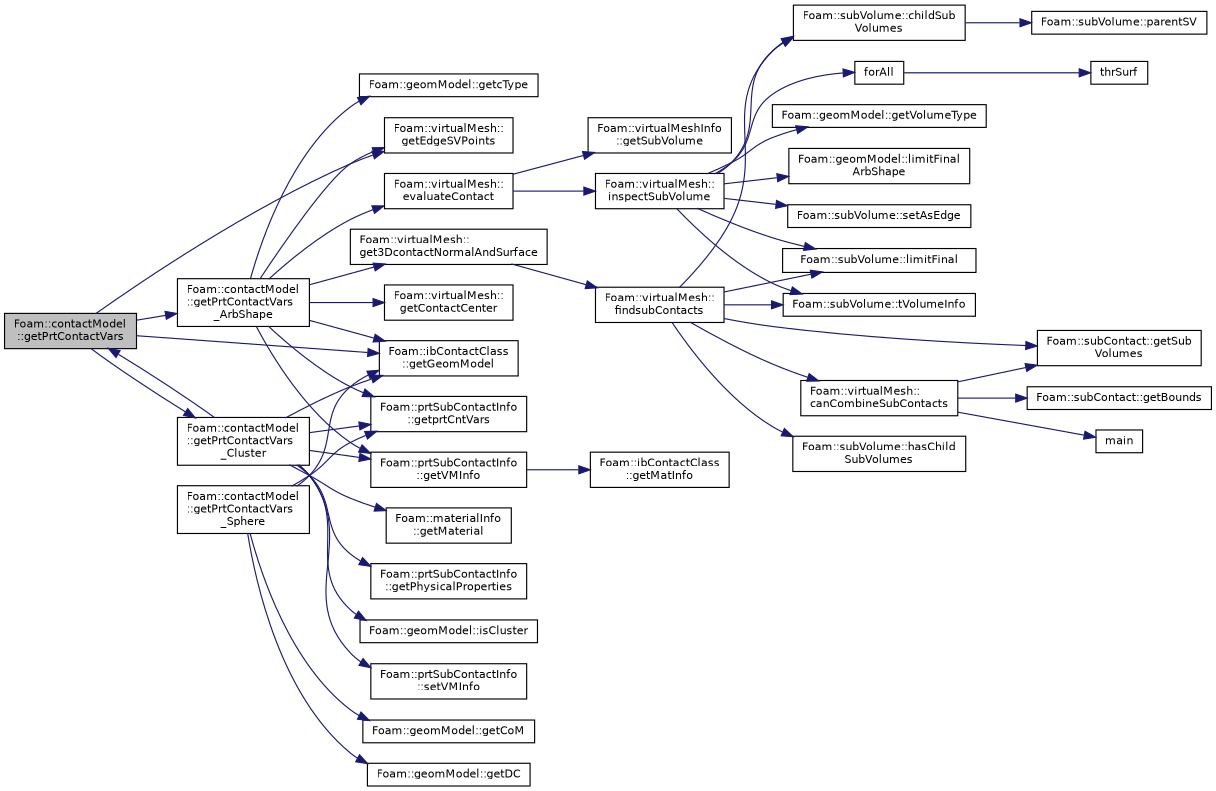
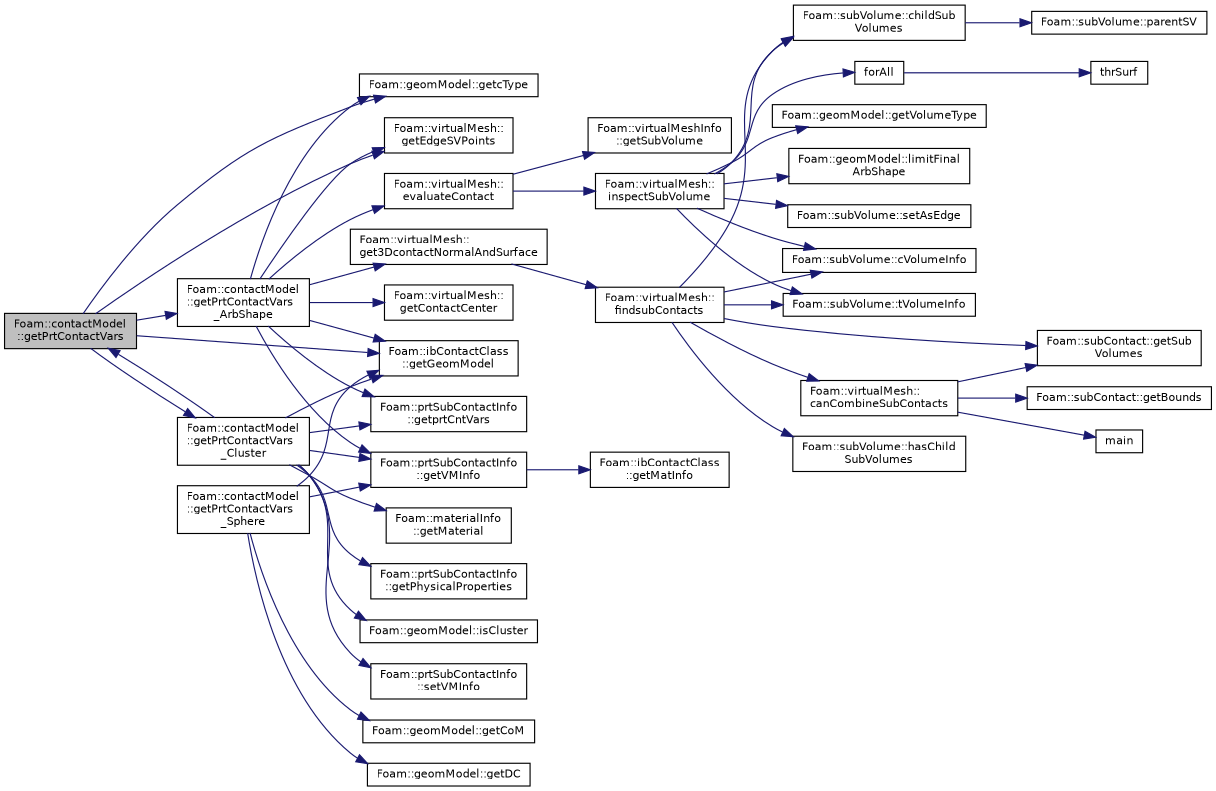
  digraph {
    rankdir=LR
    node [color=black fillcolor=white fontname=Helvetica fontsize=10 shape=record style=filled]
    edge [color=midnightblue fontname=Helvetica fontsize=10 labelfontname=Helvetica labelfontsize=10 style=solid]
    n1 [fillcolor=grey75 fontcolor=black height=0.2 label="Foam::contactModel\l::getPrtContactVars" width=0.4]
    n2 [height=0.2 label="Foam::geomModel::getcType" width=0.4]
    n3 [height=0.2 label="Foam::ibContactClass\l::getGeomModel" width=0.4]
    n4 [height=0.2 label="Foam::contactModel\l::getPrtContactVars\l_ArbShape" width=0.4]
    n5 [height=0.2 label="Foam::contactModel\l::getPrtContactVars\l_Cluster" width=0.4]
    n6 [height=0.2 label="Foam::virtualMesh::\lgetEdgeSVPoints" width=0.4]
    n7 [height=0.2 label="Foam::virtualMesh::\levaluateContact" width=0.4]
    n8 [height=0.2 label="Foam::virtualMesh::\lget3DcontactNormalAndSurface" width=0.4]
    n9 [height=0.2 label="Foam::virtualMesh::\lgetContactCenter" width=0.4]
    n10 [height=0.2 label="Foam::prtSubContactInfo\l::getprtCntVars" width=0.4]
    n11 [height=0.2 label="Foam::prtSubContactInfo\l::getVMInfo" width=0.4]
    n12 [height=0.2 label="Foam::materialInfo\l::getMaterial" width=0.4]
    n13 [height=0.2 label="Foam::prtSubContactInfo\l::getPhysicalProperties" width=0.4]
    n14 [height=0.2 label="Foam::geomModel::isCluster" width=0.4]
    n15 [height=0.2 label="Foam::prtSubContactInfo\l::setVMInfo" width=0.4]
    n16 [height=0.2 label="Foam::contactModel\l::getPrtContactVars\l_Sphere" width=0.4]
    n17 [height=0.2 label="Foam::geomModel::getCoM" width=0.4]
    n18 [height=0.2 label="Foam::geomModel::getDC" width=0.4]
    n19 [height=0.2 label="Foam::virtualMeshInfo\l::getSubVolume" width=0.4]
    n20 [height=0.2 label="Foam::virtualMesh::\linspectSubVolume" width=0.4]
    n21 [height=0.2 label="Foam::virtualMesh::\lfindsubContacts" width=0.4]
    n22 [height=0.2 label="Foam::ibContactClass\l::getMatInfo" width=0.4]
    n23 [height=0.2 label="Foam::subVolume::childSub\lVolumes" width=0.4]
-   n24 [height=0.2 label="Foam::subVolume::limitFinal" width=0.4]
+   n24 [height=0.2 label="Foam::subVolume::cVolumeInfo" width=0.4]
    n25 [height=0.2 label=forAll width=0.4]
    n26 [height=0.2 label="Foam::geomModel::getVolumeType" width=0.4]
    n27 [height=0.2 label="Foam::geomModel::limitFinal\lArbShape" width=0.4]
    n28 [height=0.2 label="Foam::subVolume::setAsEdge" width=0.4]
    n29 [height=0.2 label="Foam::subVolume::tVolumeInfo" width=0.4]
    n30 [height=0.2 label="Foam::subVolume::parentSV" width=0.4]
    n31 [height=0.2 label=thrSurf width=0.4]
    n32 [height=0.2 label="Foam::virtualMesh::\lcanCombineSubContacts" width=0.4]
    n33 [height=0.2 label="Foam::subContact::getSub\lVolumes" width=0.4]
    n34 [height=0.2 label="Foam::subVolume::hasChild\lSubVolumes" width=0.4]
    n35 [height=0.2 label="Foam::subContact::getBounds" width=0.4]
    n36 [height=0.2 label=main width=0.4]
+   n1 -> n2
    n1 -> n3
    n1 -> n4
    n1 -> n5
    n1 -> n6
    n4 -> n2
    n4 -> n3
    n4 -> n6
    n4 -> n7
    n4 -> n8
    n4 -> n9
    n4 -> n10
    n4 -> n11
    n5 -> n1
    n5 -> n3
    n5 -> n10
    n5 -> n11
    n5 -> n12
    n5 -> n13
    n5 -> n14
    n5 -> n15
    n7 -> n19
    n7 -> n20
    n8 -> n21
    n11 -> n22
    n16 -> n3
-   n16 -> n10
+   n16 -> n11
    n16 -> n17
    n16 -> n18
    n20 -> n23
    n20 -> n24
    n20 -> n25
    n20 -> n26
    n20 -> n27
    n20 -> n28
    n20 -> n29
    n21 -> n23
    n21 -> n24
    n21 -> n29
    n21 -> n32
    n21 -> n33
    n21 -> n34
    n23 -> n30
    n25 -> n31
    n32 -> n33
    n32 -> n35
    n32 -> n36
  }
